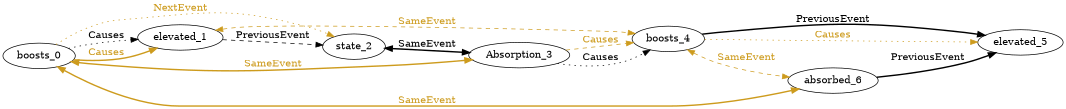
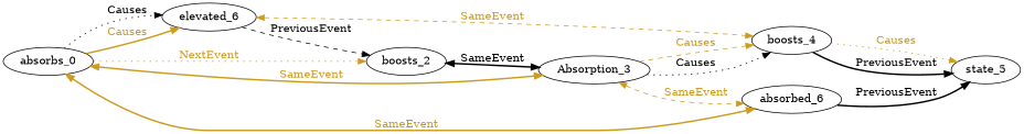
  digraph {
    rankdir=LR
    edge [color=goldenrod3 fontcolor=goldenrod3 style=bold]
-   n1 [label=boosts_0]
-   n2 [label=elevated_1]
-   n3 [label=state_2]
+   n1 [label=absorbs_0]
+   n2 [label=elevated_6]
+   n3 [label=boosts_2]
    n4 [label=Absorption_3]
    n5 [label=absorbed_6]
    n6 [label=boosts_4]
-   n7 [label=elevated_5]
+   n7 [label=state_5]
    n1 -> n2 [color=Black fontcolor=black label=Causes style=dotted]
    n1 -> n2 [label=Causes]
    n1 -> n3 [label=NextEvent style=dotted]
    n1 -> n4 [dir=both label=SameEvent]
    n1 -> n5 [dir=both label=SameEvent]
    n2 -> n3 [color=Black fontcolor=black label=PreviousEvent style=dashed]
    n2 -> n6 [dir=both label=SameEvent style=dashed]
    n3 -> n4 [color=Black dir=both fontcolor=black label=SameEvent]
-   n6 -> n5 [dir=both label=SameEvent style=dashed]
+   n4 -> n5 [dir=both label=SameEvent style=dashed]
    n4 -> n6 [color=Black fontcolor=black label=Causes style=dotted]
    n4 -> n6 [label=Causes style=dashed]
    n5 -> n7 [color=Black fontcolor=black label=PreviousEvent]
    n6 -> n7 [color=Black fontcolor=black label=PreviousEvent]
    n6 -> n7 [label=Causes style=dotted]
  }
